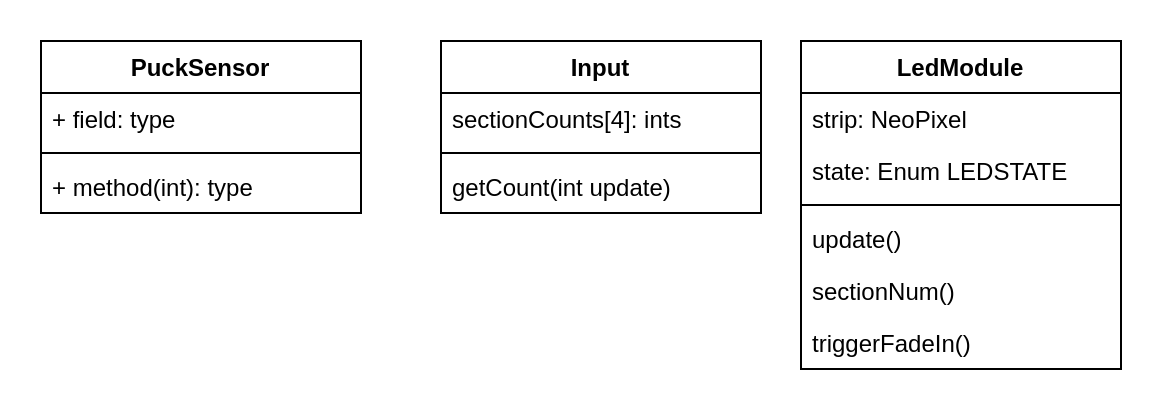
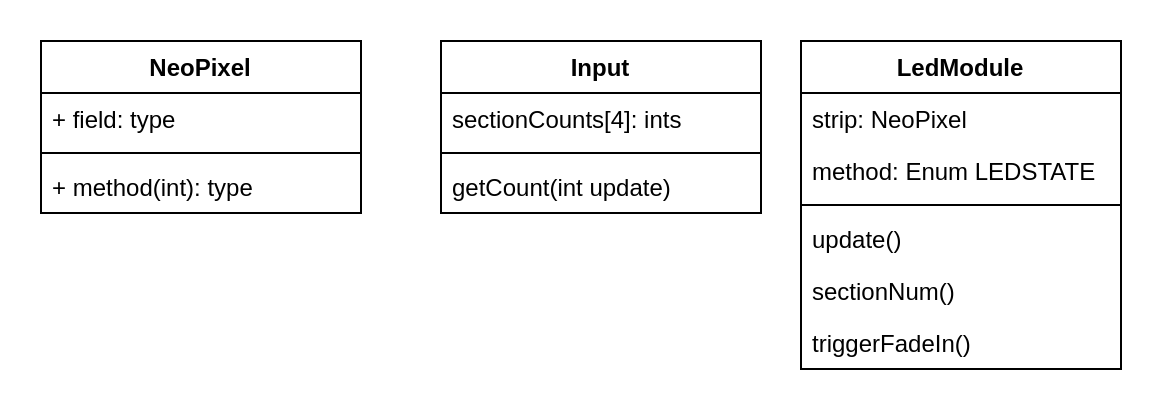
  <mxCell id="0" />
  <mxCell id="1" parent="0" />
  <mxCell id="2" value="Input" style="swimlane;fontStyle=1;align=center;verticalAlign=top;childLayout=stackLayout;horizontal=1;startSize=26;horizontalStack=0;resizeParent=1;resizeParentMax=0;resizeLast=0;collapsible=1;marginBottom=0;" vertex="1" parent="1"><mxGeometry x="220" y="20" width="160" height="86" as="geometry" /></mxCell>
  <mxCell id="3" value="sectionCounts[4]: ints" style="text;strokeColor=none;fillColor=none;align=left;verticalAlign=top;spacingLeft=4;spacingRight=4;overflow=hidden;rotatable=0;points=[[0,0.5],[1,0.5]];portConstraint=eastwest;" vertex="1" parent="2"><mxGeometry y="26" width="160" height="26" as="geometry" /></mxCell>
  <mxCell id="4" value="" style="line;strokeWidth=1;fillColor=none;align=left;verticalAlign=middle;spacingTop=-1;spacingLeft=3;spacingRight=3;rotatable=0;labelPosition=right;points=[];portConstraint=eastwest;" vertex="1" parent="2"><mxGeometry y="52" width="160" height="8" as="geometry" /></mxCell>
  <mxCell id="5" value="getCount(int update)" style="text;strokeColor=none;fillColor=none;align=left;verticalAlign=top;spacingLeft=4;spacingRight=4;overflow=hidden;rotatable=0;points=[[0,0.5],[1,0.5]];portConstraint=eastwest;" vertex="1" parent="2"><mxGeometry y="60" width="160" height="26" as="geometry" /></mxCell>
  <mxCell id="6" value="LedModule" style="swimlane;fontStyle=1;align=center;verticalAlign=top;childLayout=stackLayout;horizontal=1;startSize=26;horizontalStack=0;resizeParent=1;resizeParentMax=0;resizeLast=0;collapsible=1;marginBottom=0;" vertex="1" parent="1"><mxGeometry x="400" y="20" width="160" height="164" as="geometry" /></mxCell>
  <mxCell id="7" value="strip: NeoPixel" style="text;strokeColor=none;fillColor=none;align=left;verticalAlign=top;spacingLeft=4;spacingRight=4;overflow=hidden;rotatable=0;points=[[0,0.5],[1,0.5]];portConstraint=eastwest;" vertex="1" parent="6"><mxGeometry y="26" width="160" height="26" as="geometry" /></mxCell>
- <mxCell id="8" value="state: Enum LEDSTATE" style="text;strokeColor=none;fillColor=none;align=left;verticalAlign=top;spacingLeft=4;spacingRight=4;overflow=hidden;rotatable=0;points=[[0,0.5],[1,0.5]];portConstraint=eastwest;" vertex="1" parent="6"><mxGeometry y="52" width="160" height="26" as="geometry" /></mxCell>
+ <mxCell id="8" value="method: Enum LEDSTATE" style="text;strokeColor=none;fillColor=none;align=left;verticalAlign=top;spacingLeft=4;spacingRight=4;overflow=hidden;rotatable=0;points=[[0,0.5],[1,0.5]];portConstraint=eastwest;" vertex="1" parent="6"><mxGeometry y="52" width="160" height="26" as="geometry" /></mxCell>
  <mxCell id="9" value="" style="line;strokeWidth=1;fillColor=none;align=left;verticalAlign=middle;spacingTop=-1;spacingLeft=3;spacingRight=3;rotatable=0;labelPosition=right;points=[];portConstraint=eastwest;" vertex="1" parent="6"><mxGeometry y="78" width="160" height="8" as="geometry" /></mxCell>
  <mxCell id="10" value="update()" style="text;strokeColor=none;fillColor=none;align=left;verticalAlign=top;spacingLeft=4;spacingRight=4;overflow=hidden;rotatable=0;points=[[0,0.5],[1,0.5]];portConstraint=eastwest;" vertex="1" parent="6"><mxGeometry y="86" width="160" height="26" as="geometry" /></mxCell>
  <mxCell id="11" value="sectionNum()" style="text;strokeColor=none;fillColor=none;align=left;verticalAlign=top;spacingLeft=4;spacingRight=4;overflow=hidden;rotatable=0;points=[[0,0.5],[1,0.5]];portConstraint=eastwest;" vertex="1" parent="6"><mxGeometry y="112" width="160" height="26" as="geometry" /></mxCell>
  <mxCell id="12" value="triggerFadeIn()&#10;" style="text;strokeColor=none;fillColor=none;align=left;verticalAlign=top;spacingLeft=4;spacingRight=4;overflow=hidden;rotatable=0;points=[[0,0.5],[1,0.5]];portConstraint=eastwest;" vertex="1" parent="6"><mxGeometry y="138" width="160" height="26" as="geometry" /></mxCell>
- <mxCell id="13" value="PuckSensor" style="swimlane;fontStyle=1;align=center;verticalAlign=top;childLayout=stackLayout;horizontal=1;startSize=26;horizontalStack=0;resizeParent=1;resizeParentMax=0;resizeLast=0;collapsible=1;marginBottom=0;" vertex="1" parent="1"><mxGeometry x="20" y="20" width="160" height="86" as="geometry" /></mxCell>
+ <mxCell id="13" value="NeoPixel" style="swimlane;fontStyle=1;align=center;verticalAlign=top;childLayout=stackLayout;horizontal=1;startSize=26;horizontalStack=0;resizeParent=1;resizeParentMax=0;resizeLast=0;collapsible=1;marginBottom=0;" vertex="1" parent="1"><mxGeometry x="20" y="20" width="160" height="86" as="geometry" /></mxCell>
  <mxCell id="14" value="+ field: type" style="text;strokeColor=none;fillColor=none;align=left;verticalAlign=top;spacingLeft=4;spacingRight=4;overflow=hidden;rotatable=0;points=[[0,0.5],[1,0.5]];portConstraint=eastwest;" vertex="1" parent="13"><mxGeometry y="26" width="160" height="26" as="geometry" /></mxCell>
  <mxCell id="15" value="" style="line;strokeWidth=1;fillColor=none;align=left;verticalAlign=middle;spacingTop=-1;spacingLeft=3;spacingRight=3;rotatable=0;labelPosition=right;points=[];portConstraint=eastwest;" vertex="1" parent="13"><mxGeometry y="52" width="160" height="8" as="geometry" /></mxCell>
  <mxCell id="16" value="+ method(int): type" style="text;strokeColor=none;fillColor=none;align=left;verticalAlign=top;spacingLeft=4;spacingRight=4;overflow=hidden;rotatable=0;points=[[0,0.5],[1,0.5]];portConstraint=eastwest;" vertex="1" parent="13"><mxGeometry y="60" width="160" height="26" as="geometry" /></mxCell>
